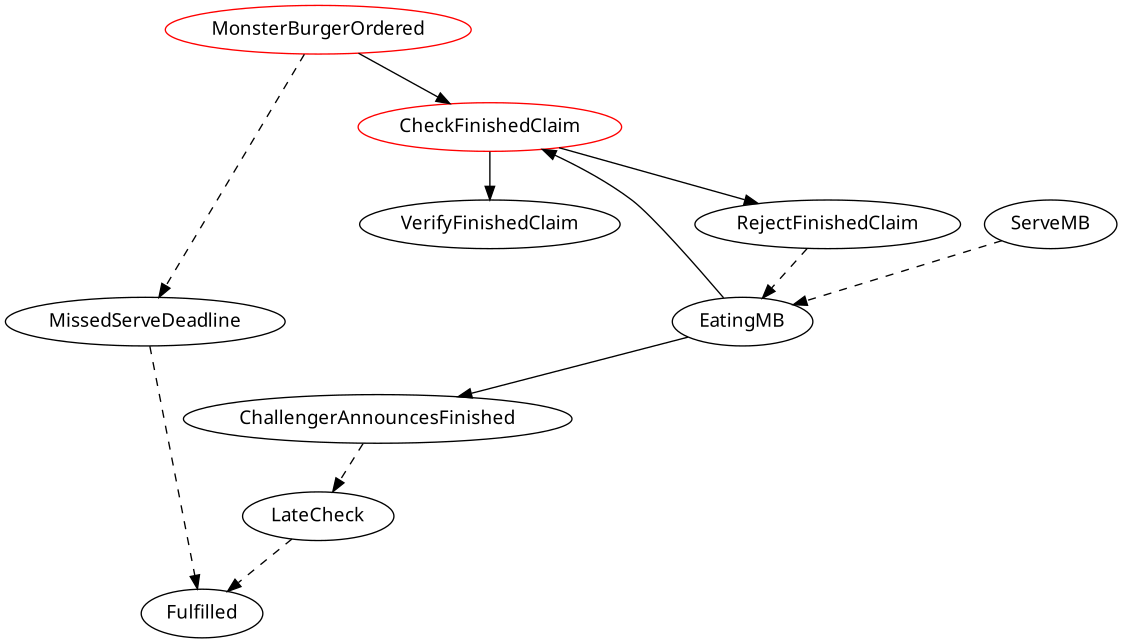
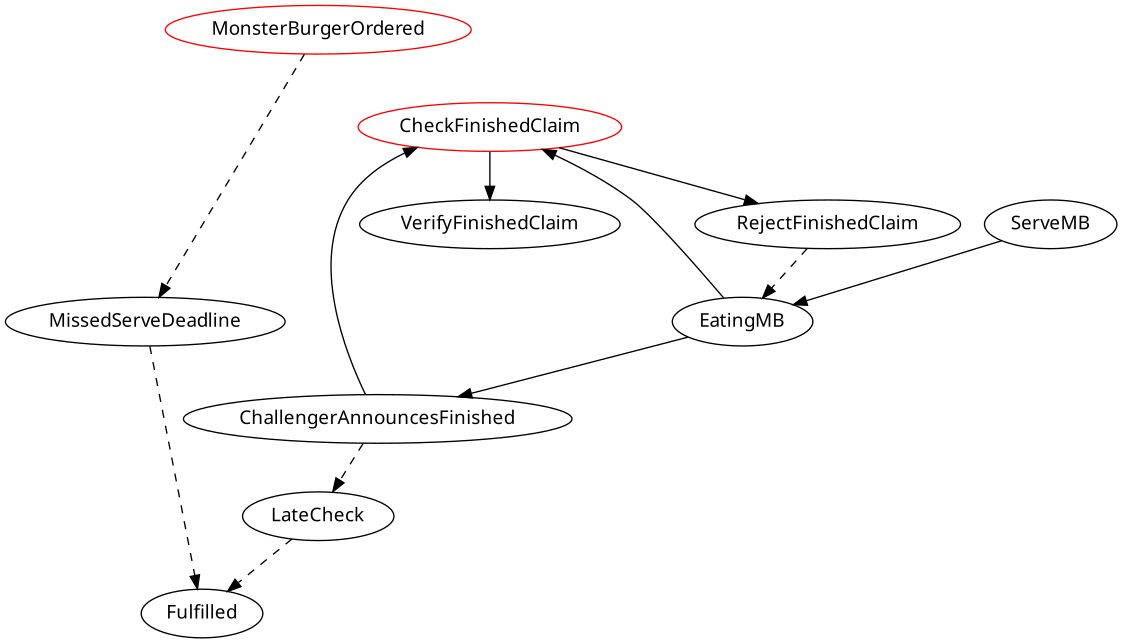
  digraph {
    fontname="Noto Sans"
    node [fontname="Noto Sans"]
    edge [fontname="Noto Sans" style=dashed]
    n1 [color=Red label=MonsterBurgerOrdered]
    n2 [label=MissedServeDeadline]
    n3 [label=ServeMB]
    n4 [label=EatingMB]
    Fulfilled
    n6 [color=black label=ChallengerAnnouncesFinished]
    n7 [color=Red label=CheckFinishedClaim]
    n8 [label=LateCheck]
    n9 [label=RejectFinishedClaim]
    n10 [label=VerifyFinishedClaim]
    n1 -> n2
    n2 -> Fulfilled
-   n3 -> n4
+   n3 -> n4 [style=solid]
    n4 -> n6 [style=""]
    n4 -> n7 [style=""]
-   n1 -> n7 [style=""]
+   n6 -> n7 [style=""]
    n6 -> n8
    n7 -> n9 [style=""]
    n7 -> n10 [style=""]
    n8 -> Fulfilled
    n9 -> n4
  }
